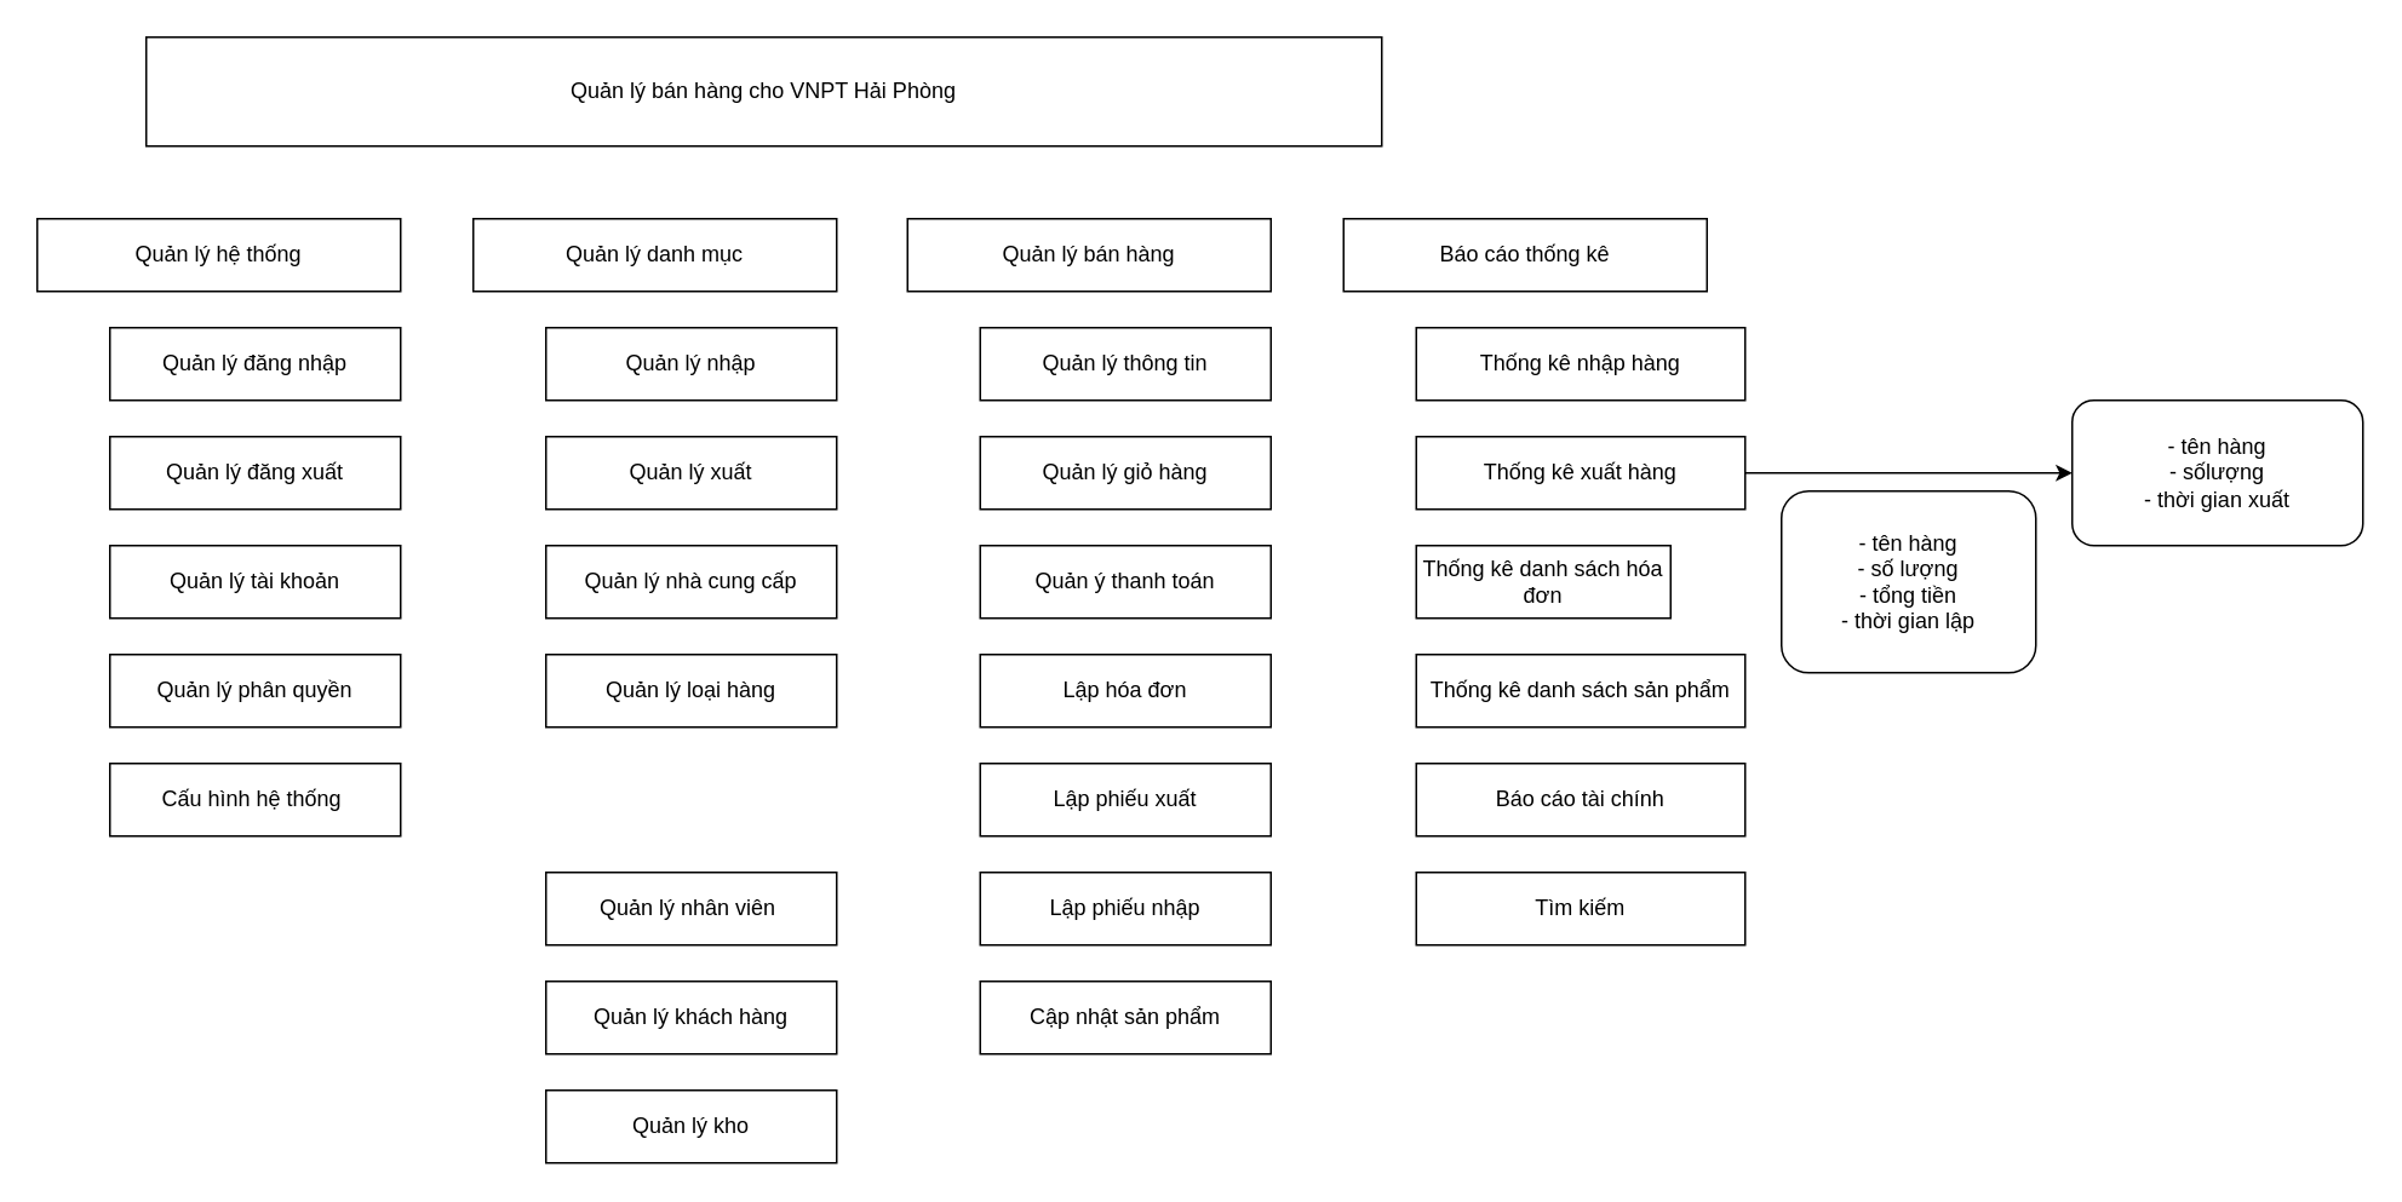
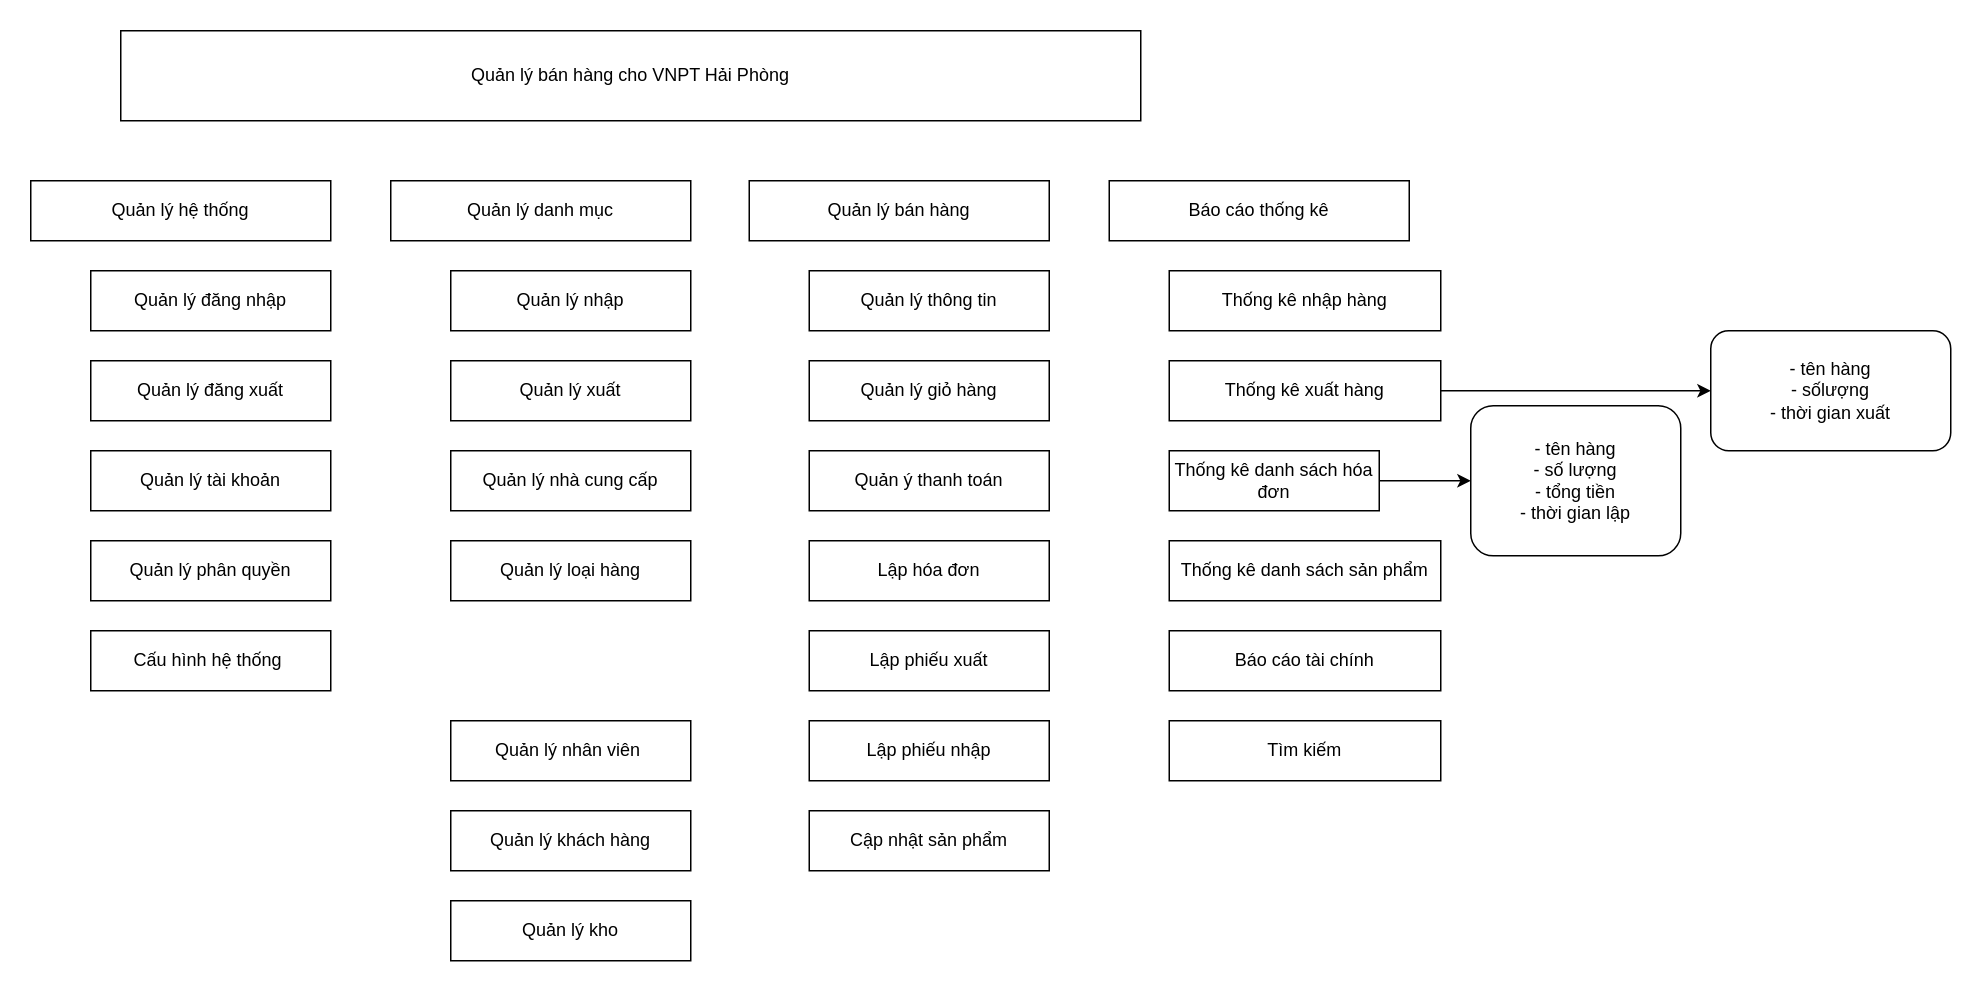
  <mxCell id="0" />
  <mxCell id="1" parent="0" />
  <mxCell id="2" value="Quản lý bán hàng cho VNPT Hải Phòng" style="rounded=0;whiteSpace=wrap;html=1;" vertex="1" parent="1"><mxGeometry x="80" y="20" width="680" height="60" as="geometry" /></mxCell>
  <mxCell id="3" value="Quản lý hệ thống" style="rounded=0;whiteSpace=wrap;html=1;" vertex="1" parent="1"><mxGeometry x="20" y="120" width="200" height="40" as="geometry" /></mxCell>
  <mxCell id="4" value="Quản lý đăng nhập" style="rounded=0;whiteSpace=wrap;html=1;" vertex="1" parent="1"><mxGeometry x="60" y="180" width="160" height="40" as="geometry" /></mxCell>
  <mxCell id="5" value="Quản lý đăng xuất" style="rounded=0;whiteSpace=wrap;html=1;" vertex="1" parent="1"><mxGeometry x="60" y="240" width="160" height="40" as="geometry" /></mxCell>
  <mxCell id="6" value="Quản lý tài khoản" style="rounded=0;whiteSpace=wrap;html=1;" vertex="1" parent="1"><mxGeometry x="60" y="300" width="160" height="40" as="geometry" /></mxCell>
  <mxCell id="7" value="Quản lý phân quyền" style="rounded=0;whiteSpace=wrap;html=1;" vertex="1" parent="1"><mxGeometry x="60" y="360" width="160" height="40" as="geometry" /></mxCell>
  <mxCell id="8" value="Quản lý danh mục" style="rounded=0;whiteSpace=wrap;html=1;" vertex="1" parent="1"><mxGeometry x="260" y="120" width="200" height="40" as="geometry" /></mxCell>
  <mxCell id="9" value="Quản lý nhập" style="rounded=0;whiteSpace=wrap;html=1;" vertex="1" parent="1"><mxGeometry x="300" y="180" width="160" height="40" as="geometry" /></mxCell>
  <mxCell id="10" value="Quản lý xuất" style="rounded=0;whiteSpace=wrap;html=1;" vertex="1" parent="1"><mxGeometry x="300" y="240" width="160" height="40" as="geometry" /></mxCell>
  <mxCell id="11" value="Quản lý nhà cung cấp" style="rounded=0;whiteSpace=wrap;html=1;" vertex="1" parent="1"><mxGeometry x="300" y="300" width="160" height="40" as="geometry" /></mxCell>
  <mxCell id="12" value="Quản lý loại hàng" style="rounded=0;whiteSpace=wrap;html=1;" vertex="1" parent="1"><mxGeometry x="300" y="360" width="160" height="40" as="geometry" /></mxCell>
  <mxCell id="13" value="Quản lý bán hàng" style="rounded=0;whiteSpace=wrap;html=1;" vertex="1" parent="1"><mxGeometry x="499" y="120" width="200" height="40" as="geometry" /></mxCell>
  <mxCell id="14" value="Quản lý thông tin" style="rounded=0;whiteSpace=wrap;html=1;" vertex="1" parent="1"><mxGeometry x="539" y="180" width="160" height="40" as="geometry" /></mxCell>
  <mxCell id="15" value="Quản lý giỏ hàng" style="rounded=0;whiteSpace=wrap;html=1;" vertex="1" parent="1"><mxGeometry x="539" y="240" width="160" height="40" as="geometry" /></mxCell>
  <mxCell id="16" value="Quản ý thanh toán" style="rounded=0;whiteSpace=wrap;html=1;" vertex="1" parent="1"><mxGeometry x="539" y="300" width="160" height="40" as="geometry" /></mxCell>
  <mxCell id="17" value="Lập hóa đơn" style="rounded=0;whiteSpace=wrap;html=1;" vertex="1" parent="1"><mxGeometry x="539" y="360" width="160" height="40" as="geometry" /></mxCell>
  <mxCell id="18" value="Báo cáo thống kê" style="rounded=0;whiteSpace=wrap;html=1;" vertex="1" parent="1"><mxGeometry x="739" y="120" width="200" height="40" as="geometry" /></mxCell>
  <mxCell id="19" value="Thống kê nhập hàng" style="rounded=0;whiteSpace=wrap;html=1;" vertex="1" parent="1"><mxGeometry x="779" y="180" width="181" height="40" as="geometry" /></mxCell>
+ <mxCell id="20" style="edgeStyle=orthogonalEdgeStyle;rounded=0;orthogonalLoop=1;jettySize=auto;html=1;exitX=1;exitY=0.5;exitDx=0;exitDy=0;" edge="1" parent="1" source="21" target="34"><mxGeometry relative="1" as="geometry"><mxPoint x="1020" y="319.588" as="targetPoint" /></mxGeometry></mxCell>
  <mxCell id="21" value="Thống kê danh sách hóa đơn" style="rounded=0;whiteSpace=wrap;html=1;" vertex="1" parent="1"><mxGeometry x="779" y="300" width="140" height="40" as="geometry" /></mxCell>
  <mxCell id="22" value="Thống kê danh sách sản phẩm" style="rounded=0;whiteSpace=wrap;html=1;" vertex="1" parent="1"><mxGeometry x="779" y="360" width="181" height="40" as="geometry" /></mxCell>
  <mxCell id="23" value="Báo cáo tài chính" style="rounded=0;whiteSpace=wrap;html=1;" vertex="1" parent="1"><mxGeometry x="779" y="420" width="181" height="40" as="geometry" /></mxCell>
  <mxCell id="24" value="Cấu hình hệ thống&amp;nbsp;" style="rounded=0;whiteSpace=wrap;html=1;" vertex="1" parent="1"><mxGeometry x="60" y="420" width="160" height="40" as="geometry" /></mxCell>
  <mxCell id="25" value="Quản lý nhân viên&amp;nbsp;" style="rounded=0;whiteSpace=wrap;html=1;" vertex="1" parent="1"><mxGeometry x="300" y="480" width="160" height="40" as="geometry" /></mxCell>
  <mxCell id="26" value="Quản lý khách hàng" style="rounded=0;whiteSpace=wrap;html=1;" vertex="1" parent="1"><mxGeometry x="300" y="540" width="160" height="40" as="geometry" /></mxCell>
  <mxCell id="27" value="Quản lý kho" style="rounded=0;whiteSpace=wrap;html=1;" vertex="1" parent="1"><mxGeometry x="300" y="600" width="160" height="40" as="geometry" /></mxCell>
  <mxCell id="28" value="Cập nhật sản phẩm" style="rounded=0;whiteSpace=wrap;html=1;" vertex="1" parent="1"><mxGeometry x="539" y="540" width="160" height="40" as="geometry" /></mxCell>
  <mxCell id="29" style="edgeStyle=orthogonalEdgeStyle;rounded=0;orthogonalLoop=1;jettySize=auto;html=1;exitX=1;exitY=0.5;exitDx=0;exitDy=0;" edge="1" parent="1" source="30" target="35"><mxGeometry relative="1" as="geometry"><mxPoint x="1200" y="260" as="targetPoint" /></mxGeometry></mxCell>
  <mxCell id="30" value="Thống kê xuất hàng" style="rounded=0;whiteSpace=wrap;html=1;" vertex="1" parent="1"><mxGeometry x="779" y="240" width="181" height="40" as="geometry" /></mxCell>
  <mxCell id="31" value="Lập phiếu xuất" style="rounded=0;whiteSpace=wrap;html=1;" vertex="1" parent="1"><mxGeometry x="539" y="420" width="160" height="40" as="geometry" /></mxCell>
  <mxCell id="32" value="Lập phiếu nhập" style="rounded=0;whiteSpace=wrap;html=1;" vertex="1" parent="1"><mxGeometry x="539" y="480" width="160" height="40" as="geometry" /></mxCell>
  <mxCell id="33" value="Tìm kiếm" style="rounded=0;whiteSpace=wrap;html=1;" vertex="1" parent="1"><mxGeometry x="779" y="480" width="181" height="40" as="geometry" /></mxCell>
  <mxCell id="34" value="- tên hàng&lt;br&gt;- số lượng&lt;br&gt;- tổng tiền&lt;br&gt;- thời gian lập" style="rounded=1;whiteSpace=wrap;html=1;" vertex="1" parent="1"><mxGeometry x="980" y="270" width="140" height="100" as="geometry" /></mxCell>
  <mxCell id="35" value="- tên hàng&lt;br&gt;- sốlượng&lt;br&gt;- thời gian xuất" style="rounded=1;whiteSpace=wrap;html=1;" vertex="1" parent="1"><mxGeometry x="1140" y="220" width="160" height="80" as="geometry" /></mxCell>
